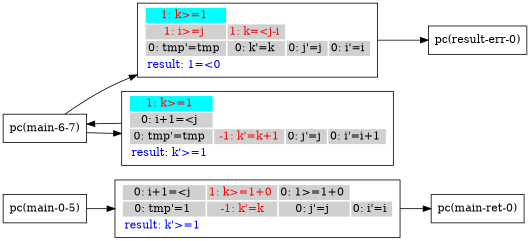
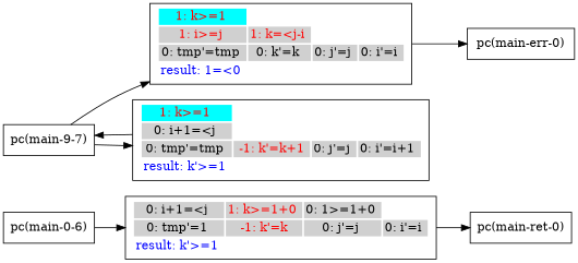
  digraph {
    rankdir=LR
    node [shape=box]
-   n1 [label="pc(main-0-5)"]
+   n1 [label="pc(main-0-6)"]
    n2 [label=<<TABLE border="0"><TR><TD bgcolor = "#D0D0D0"><FONT COLOR="black">0: i+1=&#060;j </FONT></TD><TD bgcolor = "#D0D0D0"><FONT COLOR="red">1: k&#062;=1+0 </FONT></TD><TD bgcolor = "#D0D0D0"><FONT COLOR="black">0: 1&#062;=1+0 </FONT></TD></TR><TR><TD bgcolor = "#D0D0D0"><FONT COLOR="black">0: tmp'=1 </FONT></TD><TD bgcolor = "#D0D0D0"><FONT COLOR="red"> -1: k'=k </FONT></TD><TD bgcolor = "#D0D0D0"><FONT COLOR="black">0: j'=j </FONT></TD><TD bgcolor = "#D0D0D0"><FONT COLOR="black">0: i'=i </FONT></TD></TR><TR><TD bgcolor = "white"><FONT COLOR="blue">result: k'&#062;=1 </FONT></TD></TR></TABLE>>]
    n3 [label="pc(main-ret-0)"]
-   n4 [label="pc(main-6-7)"]
+   n4 [label="pc(main-9-7)"]
    n5 [label=<<TABLE border="0"><TR><TD bgcolor = "#00FFFF"><FONT COLOR="red">1: k&#062;=1 </FONT></TD></TR><TR><TD bgcolor = "#D0D0D0"><FONT COLOR="red">1: i&#062;=j </FONT></TD><TD bgcolor = "#D0D0D0"><FONT COLOR="red">1: k=&#060;j-i </FONT></TD></TR><TR><TD bgcolor = "#D0D0D0"><FONT COLOR="black">0: tmp'=tmp </FONT></TD><TD bgcolor = "#D0D0D0"><FONT COLOR="black">0: k'=k </FONT></TD><TD bgcolor = "#D0D0D0"><FONT COLOR="black">0: j'=j </FONT></TD><TD bgcolor = "#D0D0D0"><FONT COLOR="black">0: i'=i </FONT></TD></TR><TR><TD bgcolor = "white"><FONT COLOR="blue">result: 1=&#060;0 </FONT></TD></TR></TABLE>>]
    n6 [label=<<TABLE border="0"><TR><TD bgcolor = "#00FFFF"><FONT COLOR="red">1: k&#062;=1 </FONT></TD></TR><TR><TD bgcolor = "#D0D0D0"><FONT COLOR="black">0: i+1=&#060;j </FONT></TD></TR><TR><TD bgcolor = "#D0D0D0"><FONT COLOR="black">0: tmp'=tmp </FONT></TD><TD bgcolor = "#D0D0D0"><FONT COLOR="red"> -1: k'=k+1 </FONT></TD><TD bgcolor = "#D0D0D0"><FONT COLOR="black">0: j'=j </FONT></TD><TD bgcolor = "#D0D0D0"><FONT COLOR="black">0: i'=i+1 </FONT></TD></TR><TR><TD bgcolor = "white"><FONT COLOR="blue">result: k'&#062;=1 </FONT></TD></TR></TABLE>>]
-   n7 [label="pc(result-err-0)"]
+   n7 [label="pc(main-err-0)"]
    n1 -> n2
    n2 -> n3
    n4 -> n5
    n4 -> n6
    n5 -> n7
    n6 -> n4
  }
